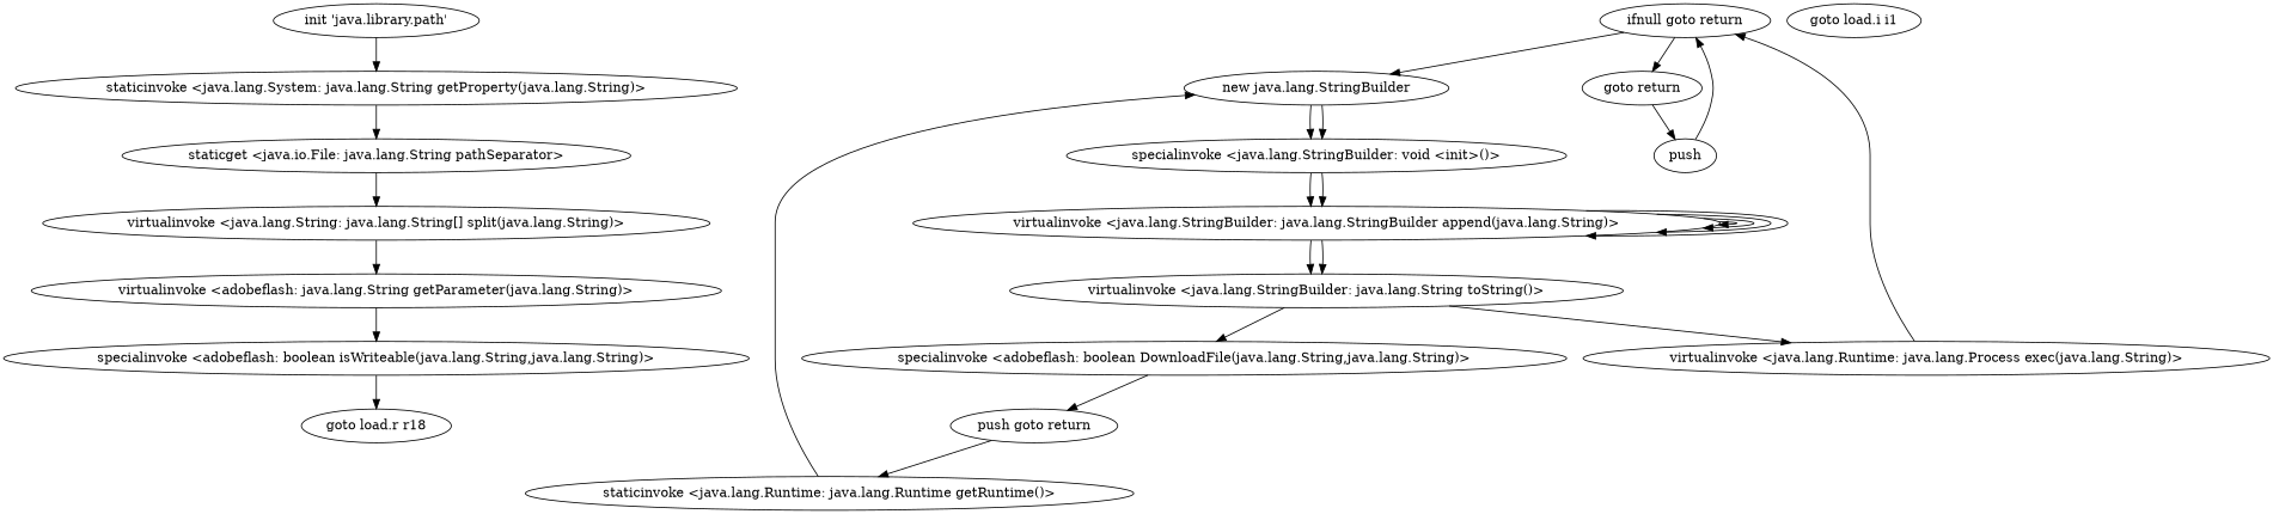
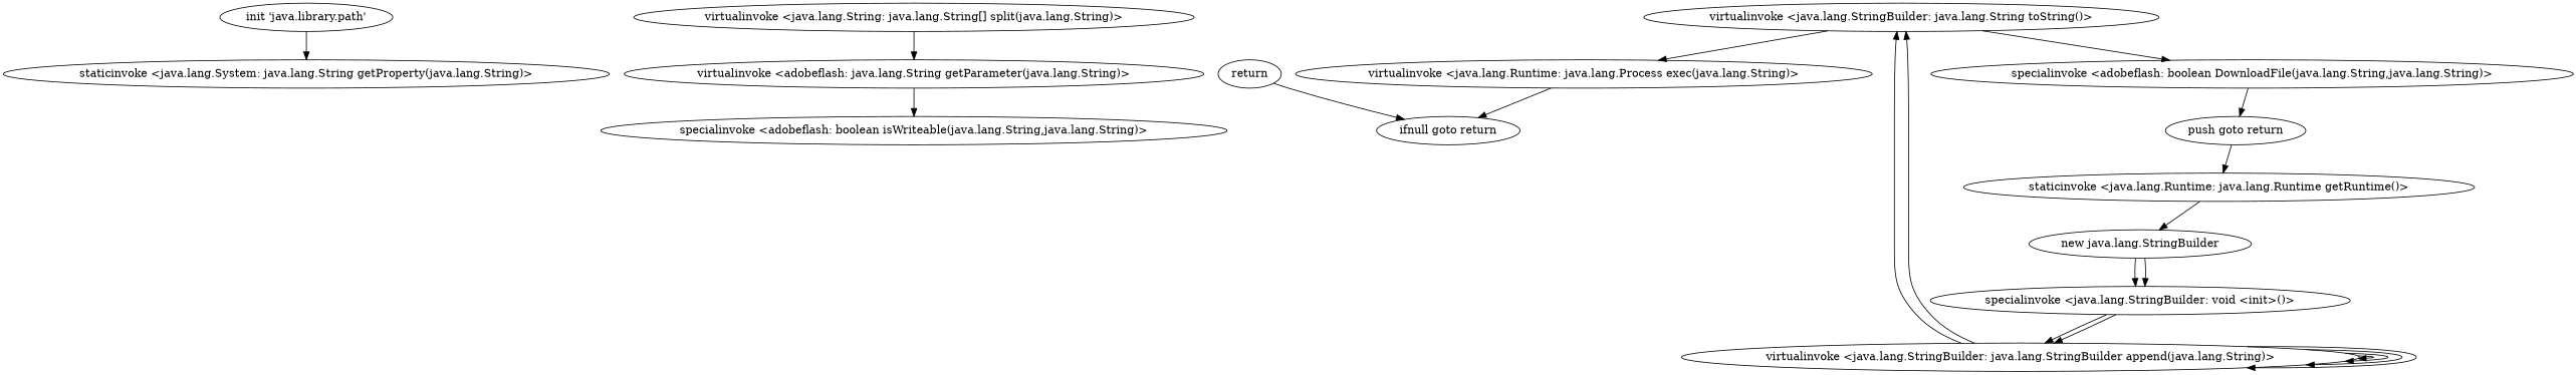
  digraph {
    n1 [label="init 'java.library.path'"]
    "staticinvoke <java.lang.System: java.lang.String getProperty(java.lang.String)>"
-   "staticget <java.io.File: java.lang.String pathSeparator>"
    "virtualinvoke <java.lang.String: java.lang.String[] split(java.lang.String)>"
    "virtualinvoke <adobeflash: java.lang.String getParameter(java.lang.String)>"
    "specialinvoke <adobeflash: boolean isWriteable(java.lang.String,java.lang.String)>"
-   "goto load.r r18"
    "ifnull goto return"
    "new java.lang.StringBuilder"
-   "goto return"
    "specialinvoke <java.lang.StringBuilder: void <init>()>"
-   return [label=push]
+   return
    "virtualinvoke <java.lang.StringBuilder: java.lang.StringBuilder append(java.lang.String)>"
    "virtualinvoke <java.lang.StringBuilder: java.lang.String toString()>"
    "specialinvoke <adobeflash: boolean DownloadFile(java.lang.String,java.lang.String)>"
    "virtualinvoke <java.lang.Runtime: java.lang.Process exec(java.lang.String)>"
    n17 [label="push goto return"]
    "staticinvoke <java.lang.Runtime: java.lang.Runtime getRuntime()>"
-   "goto load.i i1"
    n1 -> "staticinvoke <java.lang.System: java.lang.String getProperty(java.lang.String)>"
-   "staticinvoke <java.lang.System: java.lang.String getProperty(java.lang.String)>" -> "staticget <java.io.File: java.lang.String pathSeparator>"
-   "staticget <java.io.File: java.lang.String pathSeparator>" -> "virtualinvoke <java.lang.String: java.lang.String[] split(java.lang.String)>"
    "virtualinvoke <java.lang.String: java.lang.String[] split(java.lang.String)>" -> "virtualinvoke <adobeflash: java.lang.String getParameter(java.lang.String)>"
    "virtualinvoke <adobeflash: java.lang.String getParameter(java.lang.String)>" -> "specialinvoke <adobeflash: boolean isWriteable(java.lang.String,java.lang.String)>"
-   "specialinvoke <adobeflash: boolean isWriteable(java.lang.String,java.lang.String)>" -> "goto load.r r18"
-   "ifnull goto return" -> "new java.lang.StringBuilder"
-   "ifnull goto return" -> "goto return"
    "new java.lang.StringBuilder" -> "specialinvoke <java.lang.StringBuilder: void <init>()>"
    "new java.lang.StringBuilder" -> "specialinvoke <java.lang.StringBuilder: void <init>()>"
-   "goto return" -> return
    "specialinvoke <java.lang.StringBuilder: void <init>()>" -> "virtualinvoke <java.lang.StringBuilder: java.lang.StringBuilder append(java.lang.String)>"
    "specialinvoke <java.lang.StringBuilder: void <init>()>" -> "virtualinvoke <java.lang.StringBuilder: java.lang.StringBuilder append(java.lang.String)>"
    return -> "ifnull goto return"
    "virtualinvoke <java.lang.StringBuilder: java.lang.StringBuilder append(java.lang.String)>" -> "virtualinvoke <java.lang.StringBuilder: java.lang.StringBuilder append(java.lang.String)>"
    "virtualinvoke <java.lang.StringBuilder: java.lang.StringBuilder append(java.lang.String)>" -> "virtualinvoke <java.lang.StringBuilder: java.lang.StringBuilder append(java.lang.String)>"
    "virtualinvoke <java.lang.StringBuilder: java.lang.StringBuilder append(java.lang.String)>" -> "virtualinvoke <java.lang.StringBuilder: java.lang.StringBuilder append(java.lang.String)>"
    "virtualinvoke <java.lang.StringBuilder: java.lang.StringBuilder append(java.lang.String)>" -> "virtualinvoke <java.lang.StringBuilder: java.lang.StringBuilder append(java.lang.String)>"
    "virtualinvoke <java.lang.StringBuilder: java.lang.StringBuilder append(java.lang.String)>" -> "virtualinvoke <java.lang.StringBuilder: java.lang.String toString()>"
    "virtualinvoke <java.lang.StringBuilder: java.lang.StringBuilder append(java.lang.String)>" -> "virtualinvoke <java.lang.StringBuilder: java.lang.String toString()>"
    "virtualinvoke <java.lang.StringBuilder: java.lang.String toString()>" -> "specialinvoke <adobeflash: boolean DownloadFile(java.lang.String,java.lang.String)>"
    "virtualinvoke <java.lang.StringBuilder: java.lang.String toString()>" -> "virtualinvoke <java.lang.Runtime: java.lang.Process exec(java.lang.String)>"
    "specialinvoke <adobeflash: boolean DownloadFile(java.lang.String,java.lang.String)>" -> n17
    "virtualinvoke <java.lang.Runtime: java.lang.Process exec(java.lang.String)>" -> "ifnull goto return"
    n17 -> "staticinvoke <java.lang.Runtime: java.lang.Runtime getRuntime()>"
    "staticinvoke <java.lang.Runtime: java.lang.Runtime getRuntime()>" -> "new java.lang.StringBuilder"
  }
